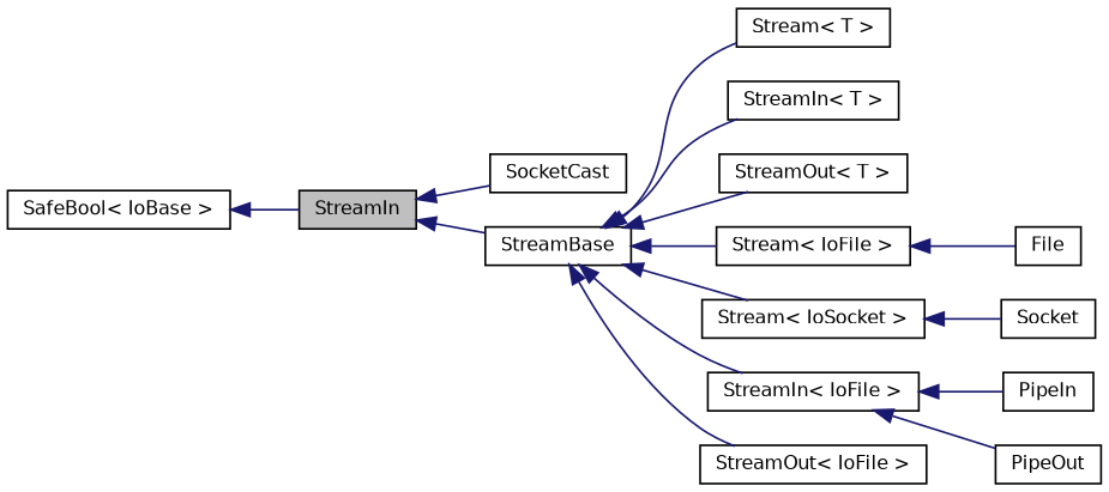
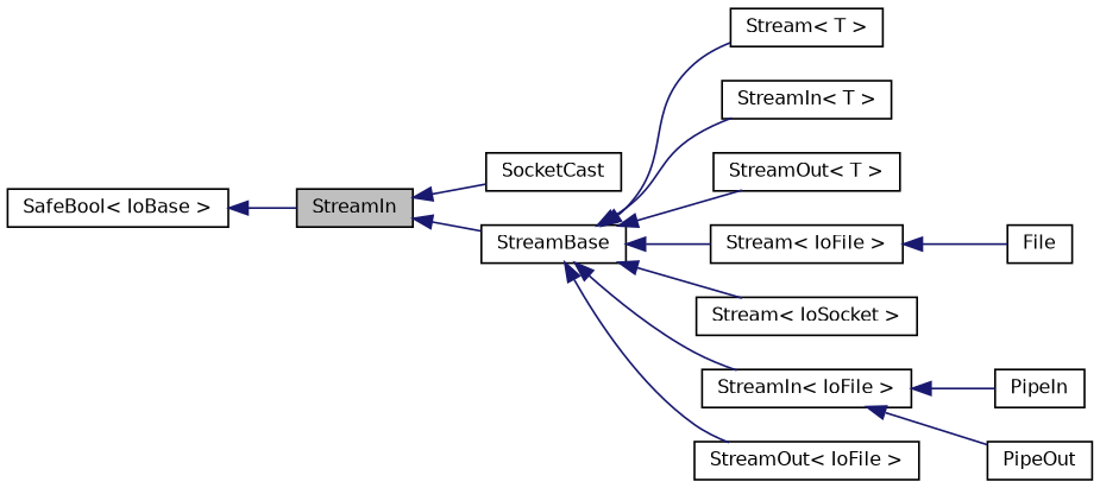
  digraph {
    rankdir=LR
    node [color=black fillcolor=white fontname=Helvetica fontsize=10 shape=record style=filled]
    edge [color=midnightblue dir=back fontname=Helvetica fontsize=10 labelfontname=Helvetica labelfontsize=10 style=solid]
    n1 [fillcolor=grey75 fontcolor=black height=0.2 label=StreamIn width=0.4]
    n2 [height=0.2 label=SocketCast width=0.4]
    n3 [height=0.2 label=StreamBase width=0.4]
    n4 [height=0.2 label="Stream\< T \>" width=0.4]
    n5 [height=0.2 label="StreamIn\< T \>" width=0.4]
    n6 [height=0.2 label="StreamOut\< T \>" width=0.4]
    n7 [height=0.2 label="Stream\< IoFile \>" width=0.4]
    n8 [height=0.2 label="Stream\< IoSocket \>" width=0.4]
    n9 [height=0.2 label="StreamIn\< IoFile \>" width=0.4]
    n10 [height=0.2 label="StreamOut\< IoFile \>" width=0.4]
    n11 [height=0.2 label="SafeBool\< IoBase \>" width=0.4]
    n12 [height=0.2 label=File width=0.4]
-   n13 [height=0.2 label=Socket width=0.4]
    n14 [height=0.2 label=PipeIn width=0.4]
    n15 [height=0.2 label=PipeOut width=0.4]
    n1 -> n2
    n1 -> n3
    n3 -> n4
    n3 -> n5
    n3 -> n6
    n3 -> n7
    n3 -> n8
    n3 -> n9
    n3 -> n10
    n7 -> n12
-   n8 -> n13
    n9 -> n14
    n9 -> n15
    n11 -> n1
  }
